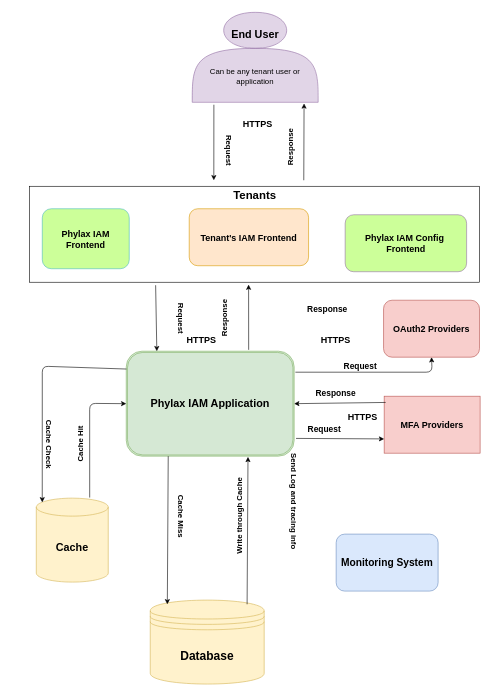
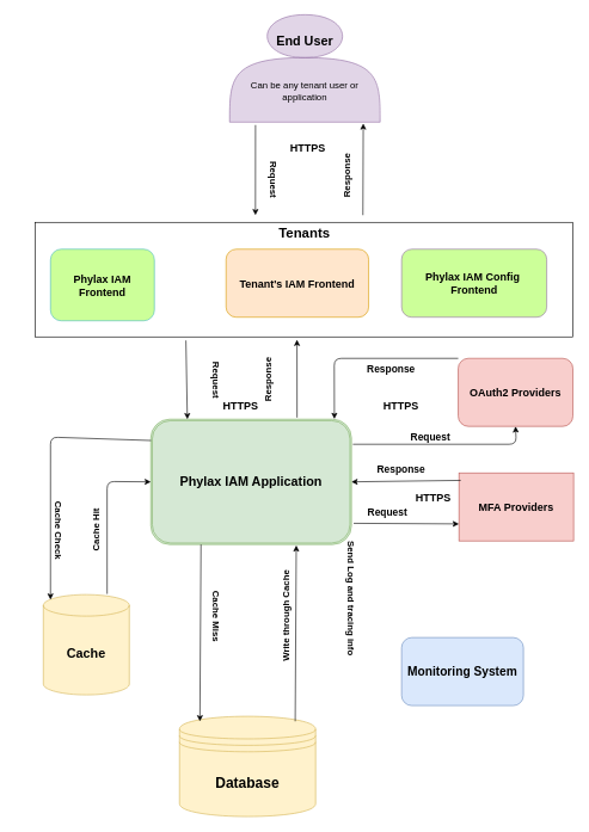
  <mxCell id="0" />
  <mxCell id="1" parent="0" />
  <mxCell id="2" value="&lt;b&gt;&lt;font style=&quot;font-size: 18px;&quot;&gt;End&amp;nbsp;&lt;/font&gt;&lt;/b&gt;&lt;b style=&quot;background-color: transparent;&quot;&gt;&lt;font style=&quot;font-size: 18px;&quot;&gt;User&lt;/font&gt;&lt;/b&gt;&lt;div&gt;&lt;div&gt;&lt;b&gt;&lt;font style=&quot;font-size: 18px;&quot;&gt;&lt;br&gt;&lt;/font&gt;&lt;/b&gt;&lt;/div&gt;&lt;div&gt;&lt;b&gt;&lt;font style=&quot;font-size: 18px;&quot;&gt;&lt;br&gt;&lt;/font&gt;&lt;/b&gt;&lt;/div&gt;&lt;div&gt;&lt;font style=&quot;font-size: 13px;&quot;&gt;Can be any tenant user or application&lt;/font&gt;&lt;/div&gt;&lt;/div&gt;" style="shape=actor;whiteSpace=wrap;html=1;fillColor=#e1d5e7;strokeColor=#9673a6;" parent="1" vertex="1"><mxGeometry x="320" y="20" width="210" height="150" as="geometry" /></mxCell>
  <mxCell id="3" value="&lt;b&gt;&lt;font style=&quot;font-size: 20px;&quot;&gt;Database&lt;/font&gt;&lt;/b&gt;" style="shape=datastore;whiteSpace=wrap;html=1;fillColor=#fff2cc;strokeColor=#d6b656;" parent="1" vertex="1"><mxGeometry x="250" y="1000" width="190" height="140" as="geometry" /></mxCell>
  <mxCell id="4" style="edgeStyle=none;html=1;entryX=0.5;entryY=1;entryDx=0;entryDy=0;" parent="1" target="33" edge="1"><mxGeometry relative="1" as="geometry"><mxPoint x="492" y="620" as="sourcePoint" /><Array as="points"><mxPoint x="720" y="620" /></Array></mxGeometry></mxCell>
  <mxCell id="5" style="edgeStyle=none;html=1;exitX=1.011;exitY=0.831;exitDx=0;exitDy=0;exitPerimeter=0;entryX=0;entryY=0.75;entryDx=0;entryDy=0;" parent="1" source="6" target="34" edge="1"><mxGeometry relative="1" as="geometry"><mxPoint x="564" y="697" as="sourcePoint" /><mxPoint x="630" y="728" as="targetPoint" /></mxGeometry></mxCell>
  <mxCell id="6" value="&lt;font style=&quot;font-size: 18px;&quot;&gt;&lt;b style=&quot;&quot;&gt;Phylax IAM Application&lt;/b&gt;&lt;/font&gt;" style="shape=ext;double=1;rounded=1;whiteSpace=wrap;html=1;fillColor=#d5e8d4;strokeColor=#82b366;" parent="1" vertex="1"><mxGeometry x="210" y="585" width="280" height="175" as="geometry" /></mxCell>
  <mxCell id="7" value="&lt;font style=&quot;font-size: 18px;&quot;&gt;&lt;b style=&quot;&quot;&gt;Cache&lt;/b&gt;&lt;/font&gt;" style="shape=cylinder3;whiteSpace=wrap;html=1;boundedLbl=1;backgroundOutline=1;size=15;fillColor=#fff2cc;strokeColor=#d6b656;" parent="1" vertex="1"><mxGeometry x="60" y="830" width="120" height="140" as="geometry" /></mxCell>
  <mxCell id="8" value="" style="endArrow=classic;html=1;exitX=0.412;exitY=1;exitDx=0;exitDy=0;exitPerimeter=0;" parent="1" edge="1"><mxGeometry relative="1" as="geometry"><mxPoint x="259" y="475" as="sourcePoint" /><mxPoint x="261" y="585" as="targetPoint" /><Array as="points" /></mxGeometry></mxCell>
  <mxCell id="9" value="&lt;font style=&quot;font-size: 13px;&quot;&gt;&lt;b&gt;Request&lt;/b&gt;&lt;/font&gt;&lt;div&gt;&lt;br&gt;&lt;/div&gt;" style="text;html=1;align=center;verticalAlign=middle;resizable=0;points=[];autosize=1;strokeColor=none;fillColor=none;rotation=90;" parent="1" vertex="1"><mxGeometry x="259" y="510" width="70" height="40" as="geometry" /></mxCell>
  <mxCell id="10" value="" style="endArrow=classic;html=1;exitX=0.729;exitY=-0.013;exitDx=0;exitDy=0;exitPerimeter=0;" parent="1" source="6" edge="1"><mxGeometry relative="1" as="geometry"><mxPoint x="480" y="320" as="sourcePoint" /><mxPoint x="414" y="474" as="targetPoint" /></mxGeometry></mxCell>
  <mxCell id="11" value="&lt;b&gt;&lt;font style=&quot;font-size: 13px;&quot;&gt;Response&lt;/font&gt;&lt;/b&gt;" style="text;html=1;align=center;verticalAlign=middle;resizable=0;points=[];autosize=1;strokeColor=none;fillColor=none;rotation=-90;" parent="1" vertex="1"><mxGeometry x="329" y="515" width="90" height="30" as="geometry" /></mxCell>
  <mxCell id="12" value="" style="endArrow=classic;html=1;entryX=0.083;entryY=0.05;entryDx=0;entryDy=0;entryPerimeter=0;exitX=0.001;exitY=0.17;exitDx=0;exitDy=0;exitPerimeter=0;" parent="1" source="6" target="7" edge="1"><mxGeometry width="50" height="50" relative="1" as="geometry"><mxPoint x="200" y="610" as="sourcePoint" /><mxPoint x="280" y="540" as="targetPoint" /><Array as="points"><mxPoint x="70" y="610" /></Array></mxGeometry></mxCell>
  <mxCell id="13" value="" style="endArrow=classic;html=1;exitX=0.742;exitY=-0.007;exitDx=0;exitDy=0;exitPerimeter=0;entryX=0;entryY=0.5;entryDx=0;entryDy=0;" parent="1" source="7" target="6" edge="1"><mxGeometry width="50" height="50" relative="1" as="geometry"><mxPoint x="180" y="630" as="sourcePoint" /><mxPoint x="280" y="580" as="targetPoint" /><Array as="points"><mxPoint x="149" y="672" /></Array></mxGeometry></mxCell>
  <mxCell id="14" value="&lt;b&gt;&lt;font style=&quot;font-size: 13px;&quot;&gt;Cache Check&lt;/font&gt;&lt;/b&gt;&lt;div&gt;&lt;br&gt;&lt;/div&gt;" style="text;html=1;align=center;verticalAlign=middle;resizable=0;points=[];autosize=1;strokeColor=none;fillColor=none;rotation=90;" parent="1" vertex="1"><mxGeometry x="20" y="720" width="110" height="40" as="geometry" /></mxCell>
  <mxCell id="15" value="&lt;font style=&quot;font-size: 13px;&quot;&gt;&lt;b&gt;Cache Hit&lt;/b&gt;&lt;/font&gt;&lt;div&gt;&lt;br&gt;&lt;/div&gt;" style="text;html=1;align=center;verticalAlign=middle;resizable=0;points=[];autosize=1;strokeColor=none;fillColor=none;rotation=-90;" parent="1" vertex="1"><mxGeometry x="100" y="720" width="80" height="40" as="geometry" /></mxCell>
  <mxCell id="16" value="" style="endArrow=classic;html=1;entryX=0.15;entryY=0.05;entryDx=0;entryDy=0;entryPerimeter=0;exitX=0.25;exitY=1;exitDx=0;exitDy=0;" parent="1" source="6" target="3" edge="1"><mxGeometry width="50" height="50" relative="1" as="geometry"><mxPoint x="330" y="720" as="sourcePoint" /><mxPoint x="380" y="670" as="targetPoint" /></mxGeometry></mxCell>
  <mxCell id="17" value="" style="endArrow=classic;html=1;exitX=0.85;exitY=0.05;exitDx=0;exitDy=0;exitPerimeter=0;entryX=0.725;entryY=1.007;entryDx=0;entryDy=0;entryPerimeter=0;" parent="1" source="3" target="6" edge="1"><mxGeometry width="50" height="50" relative="1" as="geometry"><mxPoint x="445" y="720" as="sourcePoint" /><mxPoint x="440" y="690" as="targetPoint" /></mxGeometry></mxCell>
  <mxCell id="18" value="&lt;font style=&quot;font-size: 13px;&quot;&gt;&lt;b&gt;Cache Miss&lt;/b&gt;&lt;/font&gt;&lt;div&gt;&lt;br&gt;&lt;/div&gt;" style="text;html=1;align=center;verticalAlign=middle;resizable=0;points=[];autosize=1;strokeColor=none;fillColor=none;rotation=90;" parent="1" vertex="1"><mxGeometry x="244" y="840" width="100" height="40" as="geometry" /></mxCell>
  <mxCell id="19" value="&lt;b&gt;&lt;font style=&quot;font-size: 13px;&quot;&gt;Write through Cache&lt;/font&gt;&lt;/b&gt;&lt;div&gt;&lt;br&gt;&lt;/div&gt;" style="text;html=1;align=center;verticalAlign=middle;resizable=0;points=[];autosize=1;strokeColor=none;fillColor=none;rotation=-90;" parent="1" vertex="1"><mxGeometry x="330" y="840" width="150" height="40" as="geometry" /></mxCell>
  <mxCell id="20" value="&lt;b&gt;&lt;font style=&quot;font-size: 17px;&quot;&gt;Monitoring System&lt;/font&gt;&lt;/b&gt;" style="rounded=1;whiteSpace=wrap;html=1;fillColor=#dae8fc;strokeColor=#6c8ebf;" parent="1" vertex="1"><mxGeometry x="560" y="890" width="170" height="95" as="geometry" /></mxCell>
  <mxCell id="21" value="&lt;b&gt;&lt;font style=&quot;font-size: 13px;&quot;&gt;Send Log and tracing info&lt;/font&gt;&lt;/b&gt;" style="text;html=1;align=center;verticalAlign=middle;resizable=0;points=[];autosize=1;strokeColor=none;fillColor=none;rotation=90;" parent="1" vertex="1"><mxGeometry x="400" y="820" width="180" height="30" as="geometry" /></mxCell>
  <mxCell id="22" value="" style="rounded=0;whiteSpace=wrap;html=1;" parent="1" vertex="1"><mxGeometry x="49" y="310" width="750" height="160" as="geometry" /></mxCell>
  <mxCell id="23" value="&lt;font style=&quot;font-size: 13px;&quot;&gt;&lt;b&gt;Request&lt;/b&gt;&lt;/font&gt;&lt;div&gt;&lt;br&gt;&lt;/div&gt;" style="text;html=1;align=center;verticalAlign=middle;resizable=0;points=[];autosize=1;strokeColor=none;fillColor=none;rotation=90;" parent="1" vertex="1"><mxGeometry x="339" y="230" width="70" height="40" as="geometry" /></mxCell>
  <mxCell id="24" value="&lt;b&gt;&lt;font style=&quot;font-size: 13px;&quot;&gt;Response&lt;/font&gt;&lt;/b&gt;" style="text;html=1;align=center;verticalAlign=middle;resizable=0;points=[];autosize=1;strokeColor=none;fillColor=none;rotation=-90;" parent="1" vertex="1"><mxGeometry x="439" y="230" width="90" height="30" as="geometry" /></mxCell>
  <mxCell id="25" value="" style="endArrow=classic;html=1;exitX=0.172;exitY=1.027;exitDx=0;exitDy=0;exitPerimeter=0;" parent="1" source="2" edge="1"><mxGeometry width="50" height="50" relative="1" as="geometry"><mxPoint x="339" y="250" as="sourcePoint" /><mxPoint x="356" y="300" as="targetPoint" /></mxGeometry></mxCell>
  <mxCell id="26" value="" style="endArrow=classic;html=1;entryX=0.888;entryY=1.013;entryDx=0;entryDy=0;entryPerimeter=0;" parent="1" target="2" edge="1"><mxGeometry width="50" height="50" relative="1" as="geometry"><mxPoint x="506" y="300" as="sourcePoint" /><mxPoint x="540" y="190" as="targetPoint" /></mxGeometry></mxCell>
  <mxCell id="27" value="&lt;font style=&quot;font-size: 19px;&quot;&gt;&lt;b style=&quot;&quot;&gt;Tenants&lt;/b&gt;&lt;/font&gt;" style="text;html=1;align=center;verticalAlign=middle;resizable=0;points=[];autosize=1;strokeColor=none;fillColor=none;" parent="1" vertex="1"><mxGeometry x="379" y="305" width="90" height="40" as="geometry" /></mxCell>
  <mxCell id="28" value="&lt;font style=&quot;font-size: 15px;&quot;&gt;&lt;b&gt;Phylax IAM Frontend&lt;/b&gt;&lt;/font&gt;" style="rounded=1;whiteSpace=wrap;html=1;fillColor=#CCFF99;strokeColor=#4CBDBD;" parent="1" vertex="1"><mxGeometry x="70" y="347.5" width="145" height="100" as="geometry" /></mxCell>
  <mxCell id="29" value="&lt;font style=&quot;font-size: 15px;&quot;&gt;&lt;b&gt;Tenant's IAM Frontend&lt;/b&gt;&lt;/font&gt;" style="rounded=1;whiteSpace=wrap;html=1;fillColor=#ffe6cc;strokeColor=#d79b00;" parent="1" vertex="1"><mxGeometry x="315" y="347.5" width="199" height="95" as="geometry" /></mxCell>
- <mxCell id="30" value="&lt;font style=&quot;font-size: 15px;&quot;&gt;&lt;b style=&quot;&quot;&gt;Phylax IAM Config&amp;nbsp;&lt;/b&gt;&lt;/font&gt;&lt;div&gt;&lt;font style=&quot;font-size: 15px;&quot;&gt;&lt;b style=&quot;&quot;&gt;Frontend&lt;/b&gt;&lt;/font&gt;&lt;/div&gt;" style="rounded=1;whiteSpace=wrap;html=1;fillColor=#CCFF99;strokeColor=#9673a6;" parent="1" vertex="1"><mxGeometry x="575" y="357.5" width="202.5" height="95" as="geometry" /></mxCell>
+ <mxCell id="30" value="&lt;font style=&quot;font-size: 15px;&quot;&gt;&lt;b style=&quot;&quot;&gt;Phylax IAM Config&amp;nbsp;&lt;/b&gt;&lt;/font&gt;&lt;div&gt;&lt;font style=&quot;font-size: 15px;&quot;&gt;&lt;b style=&quot;&quot;&gt;Frontend&lt;/b&gt;&lt;/font&gt;&lt;/div&gt;" style="rounded=1;whiteSpace=wrap;html=1;fillColor=#CCFF99;strokeColor=#9673a6;" parent="1" vertex="1"><mxGeometry x="560" y="347.5" width="202.5" height="95" as="geometry" /></mxCell>
  <mxCell id="31" value="&lt;b&gt;&lt;font style=&quot;font-size: 15px;&quot;&gt;HTTPS&lt;/font&gt;&lt;/b&gt;" style="text;html=1;align=center;verticalAlign=middle;resizable=0;points=[];autosize=1;strokeColor=none;fillColor=none;" parent="1" vertex="1"><mxGeometry x="394" y="190" width="70" height="30" as="geometry" /></mxCell>
  <mxCell id="32" value="&lt;b&gt;&lt;font style=&quot;font-size: 15px;&quot;&gt;HTTPS&lt;/font&gt;&lt;/b&gt;" style="text;html=1;align=center;verticalAlign=middle;resizable=0;points=[];autosize=1;strokeColor=none;fillColor=none;" parent="1" vertex="1"><mxGeometry x="300" y="550" width="70" height="30" as="geometry" /></mxCell>
  <mxCell id="33" value="&lt;font style=&quot;font-size: 15px;&quot;&gt;&lt;b&gt;OAuth2 Providers&lt;/b&gt;&lt;/font&gt;" style="rounded=1;whiteSpace=wrap;html=1;fillColor=#f8cecc;gradientDirection=north;strokeColor=#b85450;" parent="1" vertex="1"><mxGeometry x="639" y="500" width="160" height="95" as="geometry" /></mxCell>
  <mxCell id="34" value="&lt;font style=&quot;font-size: 15px;&quot;&gt;&lt;b&gt;MFA Providers&lt;/b&gt;&lt;/font&gt;" style="whiteSpace=wrap;html=1;fillColor=#f8cecc;strokeColor=#b85450;rounded=0;" parent="1" vertex="1"><mxGeometry x="640" y="660" width="160" height="95" as="geometry" /></mxCell>
  <mxCell id="35" style="edgeStyle=none;html=1;exitX=0.016;exitY=0.11;exitDx=0;exitDy=0;entryX=1;entryY=0.5;entryDx=0;entryDy=0;exitPerimeter=0;" parent="1" source="34" target="6" edge="1"><mxGeometry relative="1" as="geometry"><Array as="points" /></mxGeometry></mxCell>
+ <mxCell id="36" style="edgeStyle=none;html=1;exitX=0;exitY=0;exitDx=0;exitDy=0;entryX=0.915;entryY=-0.002;entryDx=0;entryDy=0;entryPerimeter=0;" parent="1" source="33" target="6" edge="1"><mxGeometry relative="1" as="geometry"><Array as="points"><mxPoint x="466" y="500" /></Array></mxGeometry></mxCell>
  <mxCell id="37" value="&lt;b&gt;&lt;font style=&quot;font-size: 14px;&quot;&gt;Response&lt;/font&gt;&lt;/b&gt;" style="text;html=1;align=center;verticalAlign=middle;resizable=0;points=[];autosize=1;strokeColor=none;fillColor=none;" parent="1" vertex="1"><mxGeometry x="500" y="500" width="90" height="30" as="geometry" /></mxCell>
  <mxCell id="38" value="&lt;font style=&quot;font-size: 14px;&quot;&gt;&lt;b&gt;Request&lt;/b&gt;&lt;/font&gt;" style="text;html=1;align=center;verticalAlign=middle;resizable=0;points=[];autosize=1;strokeColor=none;fillColor=none;rotation=0;" parent="1" vertex="1"><mxGeometry x="560" y="595" width="80" height="30" as="geometry" /></mxCell>
  <mxCell id="39" value="&lt;font style=&quot;font-size: 14px;&quot;&gt;&lt;b&gt;Response&lt;/b&gt;&lt;/font&gt;" style="text;html=1;align=center;verticalAlign=middle;resizable=0;points=[];autosize=1;strokeColor=none;fillColor=none;" parent="1" vertex="1"><mxGeometry x="514" y="640" width="90" height="30" as="geometry" /></mxCell>
  <mxCell id="40" value="&lt;b&gt;&lt;font style=&quot;font-size: 14px;&quot;&gt;Request&lt;/font&gt;&lt;/b&gt;" style="text;html=1;align=center;verticalAlign=middle;resizable=0;points=[];autosize=1;strokeColor=none;fillColor=none;" parent="1" vertex="1"><mxGeometry x="500" y="700" width="80" height="30" as="geometry" /></mxCell>
  <mxCell id="41" value="&lt;b&gt;&lt;font style=&quot;font-size: 15px;&quot;&gt;HTTPS&lt;/font&gt;&lt;/b&gt;" style="text;html=1;align=center;verticalAlign=middle;resizable=0;points=[];autosize=1;strokeColor=none;fillColor=none;" parent="1" vertex="1"><mxGeometry x="569" y="680" width="70" height="30" as="geometry" /></mxCell>
  <mxCell id="42" value="&lt;b&gt;&lt;font style=&quot;font-size: 15px;&quot;&gt;HTTPS&lt;/font&gt;&lt;/b&gt;" style="text;html=1;align=center;verticalAlign=middle;resizable=0;points=[];autosize=1;strokeColor=none;fillColor=none;" parent="1" vertex="1"><mxGeometry x="524" y="550" width="70" height="30" as="geometry" /></mxCell>
